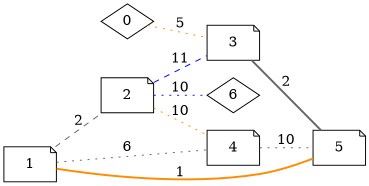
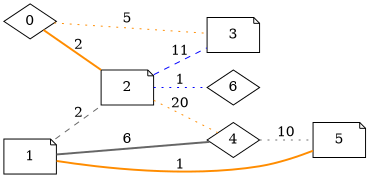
  graph {
    rankdir=LR
    node [shape=note]
    edge [color=darkorange style=bold weight=10]
    0 [shape=diamond]
    2
    3
-   4
+   4 [shape=diamond]
    6 [shape=diamond]
    5
    1
+   0 -- 2 [label=2 weight=2]
    0 -- 3 [label=5 style=dotted weight=5]
    2 -- 3 [color=blue label=11 style=dashed]
-   2 -- 4 [label=10 style=dotted]
-   2 -- 6 [color=blue label=10 style=dotted]
-   3 -- 5 [color=gray40 label=2 weight=2]
+   2 -- 4 [label=20 style=dotted]
+   2 -- 6 [color=blue label=1 style=dotted]
    4 -- 5 [color=gray40 label=10 style=dotted]
    1 -- 2 [color=gray40 label=2 style=dashed weight=2]
-   1 -- 4 [color=gray40 label=6 style=dotted weight=6]
+   1 -- 4 [color=gray40 label=6 weight=6]
    1 -- 5 [label=1 weight=1]
  }
